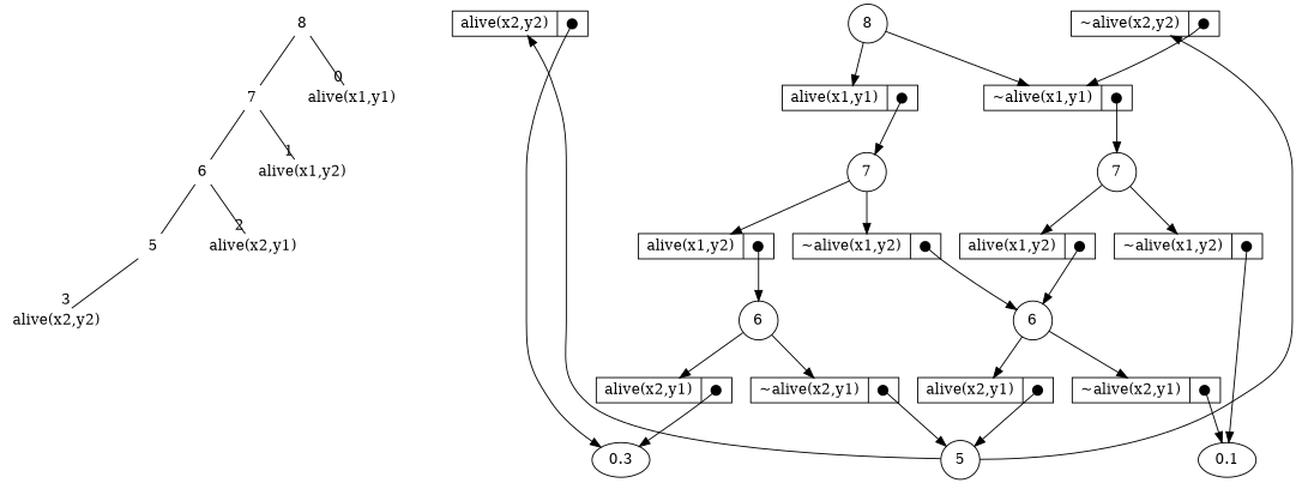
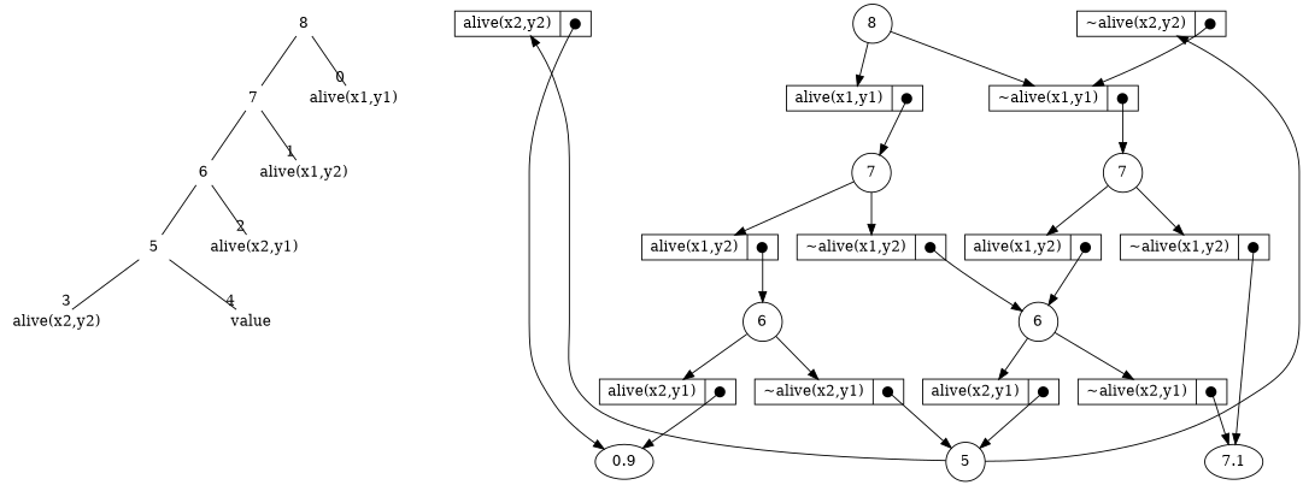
  digraph {
    ordering=out
    node [shape=record]
    n1 [height=0.3 label="alive(x2,y2)" shape=none]
    v3_4 [height=0.3 style=invis width=.1 shape=""]
+   n3 [height=0.3 label=value shape=none]
    n4 [height=0.3 label=5 shape=none]
    n5 [height=0.3 label="alive(x2,y1)" shape=none]
    v2_5 [height=0.3 style=invis width=.1 shape=""]
    n7 [height=0.3 label=6 shape=none]
    n8 [height=0.3 label="alive(x1,y2)" shape=none]
    v1_6 [height=0.3 style=invis width=.1 shape=""]
    n10 [height=0.3 label=7 shape=none]
    n11 [height=0.3 label="alive(x1,y1)" shape=none]
    v0_7 [height=0.3 style=invis width=.1 shape=""]
    n13 [height=0.3 label="<f0> alive(x2,y2)|<f1> ●"]
    n14 [height=0.3 label="<f0> ~alive(x2,y2)|<f1> ●"]
    n15 [height=0.3 label="<f0> alive(x2,y1)|<f1> ●"]
    n16 [height=0.3 label="<f0> ~alive(x2,y1)|<f1> ●"]
    n17 [height=0.3 label="<f0> alive(x2,y1)|<f1> ●"]
    n18 [height=0.3 label="<f0> ~alive(x2,y1)|<f1> ●"]
    n19 [height=0.3 label="<f0> alive(x1,y2)|<f1> ●"]
    n20 [height=0.3 label="<f0> ~alive(x1,y2)|<f1> ●"]
    n21 [height=0.3 label="<f0> alive(x1,y2)|<f1> ●"]
    n22 [height=0.3 label="<f0> ~alive(x1,y2)|<f1> ●"]
    n23 [height=0.3 label="<f0> alive(x1,y1)|<f1> ●"]
    n24 [height=0.3 label="<f0> ~alive(x1,y1)|<f1> ●"]
-   n25 [height=0.3 label=0.1 shape=""]
-   n26 [height=0.3 label=0.3 shape=""]
+   n25 [height=0.3 label=7.1 shape=""]
+   n26 [height=0.3 label=0.9 shape=""]
    n27 [height=0.3 label=5 shape=circle]
    n28 [height=0.3 label=6 shape=circle]
    n29 [height=0.3 label=6 shape=circle]
    n30 [height=0.3 label=7 shape=circle]
    n31 [height=0.3 label=7 shape=circle]
    n32 [height=0.3 label=8 shape=none]
    n33 [height=0.3 label=8 shape=circle]
    subgraph sub_1 {
      rank=same
      n1
      v3_4
+     n3
    }
    subgraph sub_2 {
      rank=same
      n4
      n5
      v2_5
    }
    subgraph sub_3 {
      rank=same
      n7
      n8
      v1_6
    }
    subgraph sub_4 {
      rank=same
      n10
      n11
      v0_7
    }
    subgraph sub_5 {
      rank=same
      n13
      n14
    }
    subgraph sub_6 {
      rank=same
      n15
      n16
    }
    subgraph sub_7 {
      rank=same
      n17
      n18
    }
    subgraph sub_8 {
      rank=same
      n19
      n20
    }
    subgraph sub_9 {
      rank=same
      n21
      n22
    }
    subgraph sub_10 {
      rank=same
      n23
      n24
    }
    subgraph sub_11 {
      rank=same
      n25
      n26
    }
    n1 -> v3_4 [style=invis]
    n1 -> v3_4 [style=invis]
+   v3_4 -> n3 [style=invis]
    n4 -> n1 [arrowhead=none headlabel=3]
+   n4 -> n3 [arrowhead=none headlabel=4]
    n5 -> v2_5 [style=invis]
    n5 -> v2_5 [style=invis]
    v2_5 -> n4 [style=invis]
    n7 -> n4 [arrowhead=none]
    n7 -> n5 [arrowhead=none headlabel=2]
    n8 -> v1_6 [style=invis]
    n8 -> v1_6 [style=invis]
    v1_6 -> n7 [style=invis]
    n10 -> n7 [arrowhead=none]
    n10 -> n8 [arrowhead=none headlabel=1]
    n11 -> v0_7 [style=invis]
    n11 -> v0_7 [style=invis]
    v0_7 -> n10 [style=invis]
    n13 -> n26 [tailclip=false tailport="f1:c"]
    n14 -> n24 [tailclip=false tailport="f1:c"]
    n15 -> n26 [tailclip=false tailport="f1:c"]
    n16 -> n27 [tailclip=false tailport="f1:c"]
    n17 -> n27 [tailclip=false tailport="f1:c"]
    n18 -> n25 [tailclip=false tailport="f1:c"]
    n19 -> n28 [tailclip=false tailport="f1:c"]
    n20 -> n29 [tailclip=false tailport="f1:c"]
    n21 -> n29 [tailclip=false tailport="f1:c"]
    n22 -> n25 [tailclip=false tailport="f1:c"]
    n23 -> n30 [tailclip=false tailport="f1:c"]
    n24 -> n31 [tailclip=false tailport="f1:c"]
    n27 -> n13
    n27 -> n14
    n28 -> n15
    n28 -> n16
    n29 -> n17
    n29 -> n18
    n30 -> n19
    n30 -> n20
    n31 -> n21
    n31 -> n22
    n32 -> n10 [arrowhead=none]
    n32 -> n11 [arrowhead=none headlabel=0]
    n33 -> n23
    n33 -> n24
  }
